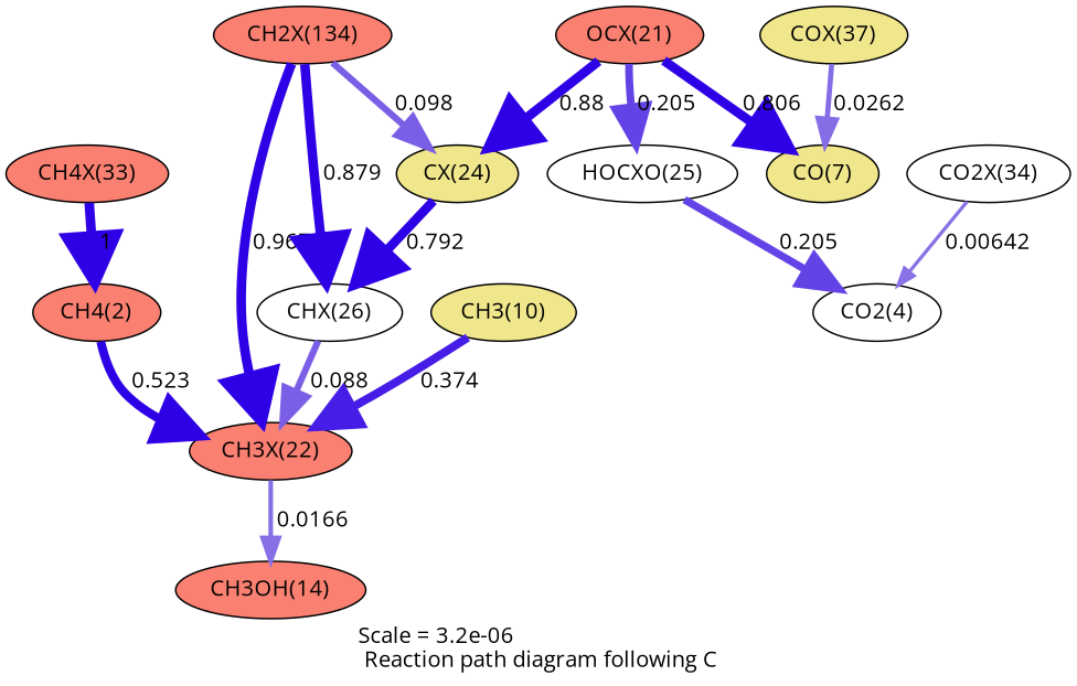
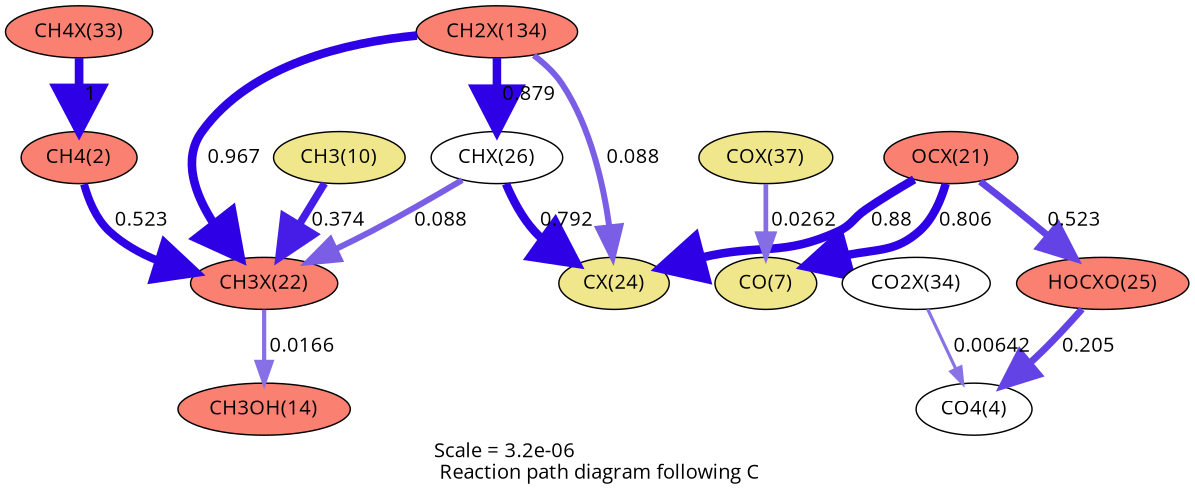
  digraph {
    fontname="Open Sans"
    label="Scale = 3.2e-06\l Reaction path diagram following C"
    node [fillcolor=salmon fontname="Open Sans" style=filled]
    edge [arrowsize=2.95 color="0.7, 1.38, 0.9" fontname="Open Sans" penwidth=5.9]
    n1 [label="CH4(2)"]
    n2 [label="CH3X(22)"]
    n3 [label="CH4X(33)"]
    n4 [label="CH3OH(14)"]
    n5 [label="CH2X(134)"]
    n6 [fillcolor=white label="CHX(26)"]
    n7 [fillcolor=khaki label="CX(24)"]
    n8 [fillcolor=khaki label="CH3(10)"]
    n9 [label="OCX(21)"]
    n10 [fillcolor=khaki label="CO(7)"]
-   n11 [fillcolor=white label="HOCXO(25)"]
-   n12 [fillcolor=white label="CO2(4)"]
+   n11 [label="HOCXO(25)"]
+   n12 [fillcolor=white label="CO4(4)"]
    n13 [fillcolor=khaki label="COX(37)"]
    n14 [fillcolor=white label="CO2X(34)"]
    n1 -> n2 [arrowsize=2.76 color="0.7, 1.02, 0.9" label=" 0.523" penwidth=5.51]
    n2 -> n4 [arrowsize=1.45 color="0.7, 0.517, 0.9" label=" 0.0166" penwidth=2.9]
    n3 -> n1 [arrowsize=3 color="0.7, 1.5, 0.9" label=" 1" penwidth=6]
    n5 -> n2 [arrowsize=2.99 color="0.7, 1.47, 0.9" label=" 0.967" penwidth=5.97]
    n5 -> n6 [label=" 0.879"]
-   n5 -> n7 [arrowsize=2.08 color="0.7, 0.588, 0.9" label=" 0.098" penwidth=4.16]
+   n5 -> n7 [arrowsize=2.08 color="0.7, 0.588, 0.9" label=" 0.088" penwidth=4.16]
    n6 -> n2 [arrowsize=2.08 color="0.7, 0.588, 0.9" label=" 0.088" penwidth=4.16]
-   n7 -> n6 [arrowsize=2.91 color="0.7, 1.29, 0.9" label=" 0.792" penwidth=5.82]
+   n6 -> n7 [arrowsize=2.91 color="0.7, 1.29, 0.9" label=" 0.792" penwidth=5.82]
    n8 -> n2 [arrowsize=2.63 color="0.7, 0.874, 0.9" label=" 0.374" penwidth=5.26]
    n9 -> n7 [label=" 0.88"]
    n9 -> n10 [arrowsize=2.92 color="0.7, 1.31, 0.9" label=" 0.806" penwidth=5.84]
-   n9 -> n11 [arrowsize=2.4 color="0.7, 0.705, 0.9" label=" 0.205" penwidth=4.8]
+   n9 -> n11 [arrowsize=2.4 color="0.7, 0.705, 0.9" label=" 0.523" penwidth=4.8]
    n11 -> n12 [arrowsize=2.4 color="0.7, 0.705, 0.9" label=" 0.205" penwidth=4.8]
    n13 -> n10 [arrowsize=1.62 color="0.7, 0.526, 0.9" label=" 0.0262" penwidth=3.25]
    n14 -> n12 [arrowsize=1.09 color="0.7, 0.506, 0.9" label=" 0.00642" penwidth=2.19]
  }
